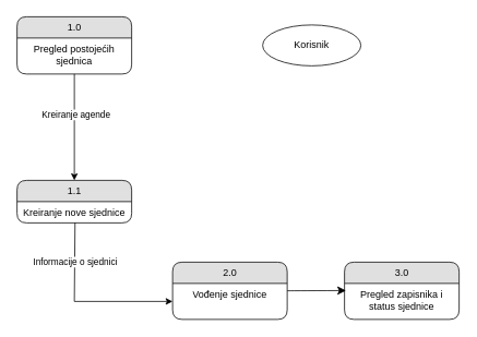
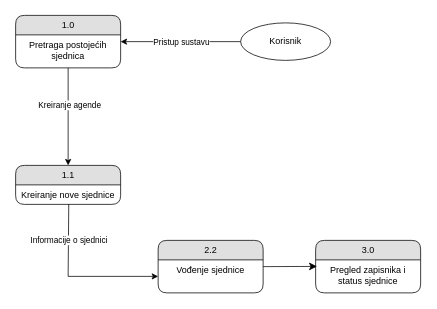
  <mxCell id="0" />
  <mxCell id="1" parent="0" />
  <mxCell id="2" value="1.0" style="swimlane;html=1;fontStyle=0;childLayout=stackLayout;horizontal=1;startSize=26;fillColor=#e0e0e0;horizontalStack=0;resizeParent=1;resizeLast=0;collapsible=1;marginBottom=0;swimlaneFillColor=#ffffff;align=center;rounded=1;shadow=0;comic=0;labelBackgroundColor=none;strokeWidth=1;fontFamily=Helvetica;fontSize=12" parent="1" vertex="1"><mxGeometry x="20" y="20" width="140" height="70" as="geometry" /></mxCell>
- <mxCell id="3" value="Pregled postojećih sjednica" style="text;html=1;strokeColor=none;fillColor=none;spacingLeft=4;spacingRight=4;whiteSpace=wrap;overflow=hidden;rotatable=0;points=[[0,0.5],[1,0.5]];portConstraint=eastwest;align=center;fontFamily=Helvetica;fontStyle=0" parent="2" vertex="1"><mxGeometry y="26" width="140" height="44" as="geometry" /></mxCell>
+ <mxCell id="3" value="Pretraga postojećih sjednica" style="text;html=1;strokeColor=none;fillColor=none;spacingLeft=4;spacingRight=4;whiteSpace=wrap;overflow=hidden;rotatable=0;points=[[0,0.5],[1,0.5]];portConstraint=eastwest;align=center;fontFamily=Helvetica;fontStyle=0" parent="2" vertex="1"><mxGeometry y="26" width="140" height="44" as="geometry" /></mxCell>
  <mxCell id="4" value="1.1" style="swimlane;html=1;fontStyle=0;childLayout=stackLayout;horizontal=1;startSize=26;fillColor=#e0e0e0;horizontalStack=0;resizeParent=1;resizeLast=0;collapsible=1;marginBottom=0;swimlaneFillColor=#ffffff;align=center;rounded=1;shadow=0;comic=0;labelBackgroundColor=none;strokeWidth=1;fontFamily=Helvetica;fontSize=12" parent="1" vertex="1"><mxGeometry x="20" y="220" width="140" height="52" as="geometry" /></mxCell>
  <mxCell id="5" value="Kreiranje nove sjednice" style="text;html=1;strokeColor=none;fillColor=none;spacingLeft=4;spacingRight=4;whiteSpace=wrap;overflow=hidden;rotatable=0;points=[[0,0.5],[1,0.5]];portConstraint=eastwest;align=center;fontFamily=Helvetica;fontStyle=0" parent="4" vertex="1"><mxGeometry y="26" width="140" height="26" as="geometry" /></mxCell>
- <mxCell id="6" value="2.0" style="swimlane;html=1;fontStyle=0;childLayout=stackLayout;horizontal=1;startSize=26;fillColor=#e0e0e0;horizontalStack=0;resizeParent=1;resizeLast=0;collapsible=1;marginBottom=0;swimlaneFillColor=#ffffff;align=center;rounded=1;shadow=0;comic=0;labelBackgroundColor=none;strokeWidth=1;fontFamily=Helvetica;fontSize=12" parent="1" vertex="1"><mxGeometry x="210" y="320" width="140" height="70" as="geometry" /></mxCell>
+ <mxCell id="6" value="2.2" style="swimlane;html=1;fontStyle=0;childLayout=stackLayout;horizontal=1;startSize=26;fillColor=#e0e0e0;horizontalStack=0;resizeParent=1;resizeLast=0;collapsible=1;marginBottom=0;swimlaneFillColor=#ffffff;align=center;rounded=1;shadow=0;comic=0;labelBackgroundColor=none;strokeWidth=1;fontFamily=Helvetica;fontSize=12" parent="1" vertex="1"><mxGeometry x="210" y="320" width="140" height="70" as="geometry" /></mxCell>
  <mxCell id="7" value="Vođenje sjednice" style="text;html=1;strokeColor=none;fillColor=none;spacingLeft=4;spacingRight=4;whiteSpace=wrap;overflow=hidden;rotatable=0;points=[[0,0.5],[1,0.5]];portConstraint=eastwest;align=center;fontFamily=Helvetica;fontStyle=0" parent="6" vertex="1"><mxGeometry y="26" width="140" height="44" as="geometry" /></mxCell>
  <mxCell id="8" value="Korisnik" style="ellipse;whiteSpace=wrap;html=1;shadow=0;comic=0;labelBackgroundColor=none;strokeWidth=1;fontFamily=Helvetica;fontSize=12;align=center;fontStyle=0;" parent="1" vertex="1"><mxGeometry x="320" y="30" width="120" height="50" as="geometry" /></mxCell>
+ <mxCell id="9" value="" style="endArrow=classic;html=1;rounded=0;fontFamily=Helvetica;fontStyle=0;" parent="1" source="8" edge="1" target="2"><mxGeometry width="50" height="50" relative="1" as="geometry"><mxPoint x="330" y="140" as="sourcePoint" /><mxPoint x="160" y="36.8" as="targetPoint" /><Array as="points" /></mxGeometry></mxCell>
+ <mxCell id="10" value="Pristup sustavu" style="edgeLabel;html=1;align=center;verticalAlign=middle;resizable=0;points=[];fontFamily=Helvetica;fontStyle=0" parent="9" vertex="1" connectable="0"><mxGeometry x="-0.172" y="1" relative="1" as="geometry"><mxPoint x="-14" y="-1" as="offset" /></mxGeometry></mxCell>
  <mxCell id="11" value="" style="endArrow=classic;html=1;rounded=0;entryX=0.5;entryY=0;entryDx=0;entryDy=0;fontFamily=Helvetica;fontStyle=0" parent="1" target="4" edge="1"><mxGeometry width="50" height="50" relative="1" as="geometry"><mxPoint x="90" y="90" as="sourcePoint" /><mxPoint x="320" y="150" as="targetPoint" /></mxGeometry></mxCell>
  <mxCell id="12" value="Kreiranje agende" style="edgeLabel;html=1;align=center;verticalAlign=middle;resizable=0;points=[];fontFamily=Helvetica;fontStyle=0" parent="11" vertex="1" connectable="0"><mxGeometry x="-0.252" y="1" relative="1" as="geometry"><mxPoint as="offset" /></mxGeometry></mxCell>
  <mxCell id="13" value="" style="endArrow=classic;html=1;rounded=0;exitX=0.506;exitY=0.992;exitDx=0;exitDy=0;exitPerimeter=0;entryX=0;entryY=0.5;entryDx=0;entryDy=0;fontFamily=Helvetica;fontStyle=0" parent="1" source="5" target="7" edge="1"><mxGeometry width="50" height="50" relative="1" as="geometry"><mxPoint x="270" y="200" as="sourcePoint" /><mxPoint x="320" y="150" as="targetPoint" /><Array as="points"><mxPoint x="90" y="368" /></Array></mxGeometry></mxCell>
  <mxCell id="14" value="Informacije o sjednici" style="edgeLabel;html=1;align=center;verticalAlign=middle;resizable=0;points=[];fontFamily=Helvetica;fontStyle=0" parent="13" vertex="1" connectable="0"><mxGeometry x="-0.299" relative="1" as="geometry"><mxPoint y="-28" as="offset" /></mxGeometry></mxCell>
  <mxCell id="15" value="3.0" style="swimlane;html=1;fontStyle=0;childLayout=stackLayout;horizontal=1;startSize=26;fillColor=#e0e0e0;horizontalStack=0;resizeParent=1;resizeLast=0;collapsible=1;marginBottom=0;swimlaneFillColor=#ffffff;align=center;rounded=1;shadow=0;comic=0;labelBackgroundColor=none;strokeWidth=1;fontFamily=Helvetica;fontSize=12" parent="1" vertex="1"><mxGeometry x="420" y="320" width="140" height="70" as="geometry" /></mxCell>
  <mxCell id="16" value="Pregled zapisnika i status sjednice" style="text;html=1;strokeColor=none;fillColor=none;spacingLeft=4;spacingRight=4;whiteSpace=wrap;overflow=hidden;rotatable=0;points=[[0,0.5],[1,0.5]];portConstraint=eastwest;align=center;fontFamily=Helvetica;fontStyle=0" parent="15" vertex="1"><mxGeometry y="26" width="140" height="44" as="geometry" /></mxCell>
  <mxCell id="17" style="edgeStyle=none;curved=1;rounded=0;orthogonalLoop=1;jettySize=auto;html=1;exitX=1;exitY=0.5;exitDx=0;exitDy=0;entryX=0.013;entryY=0.198;entryDx=0;entryDy=0;fontSize=12;startSize=8;endSize=8;entryPerimeter=0;" parent="1" source="6" target="16" edge="1"><mxGeometry relative="1" as="geometry" /></mxCell>
